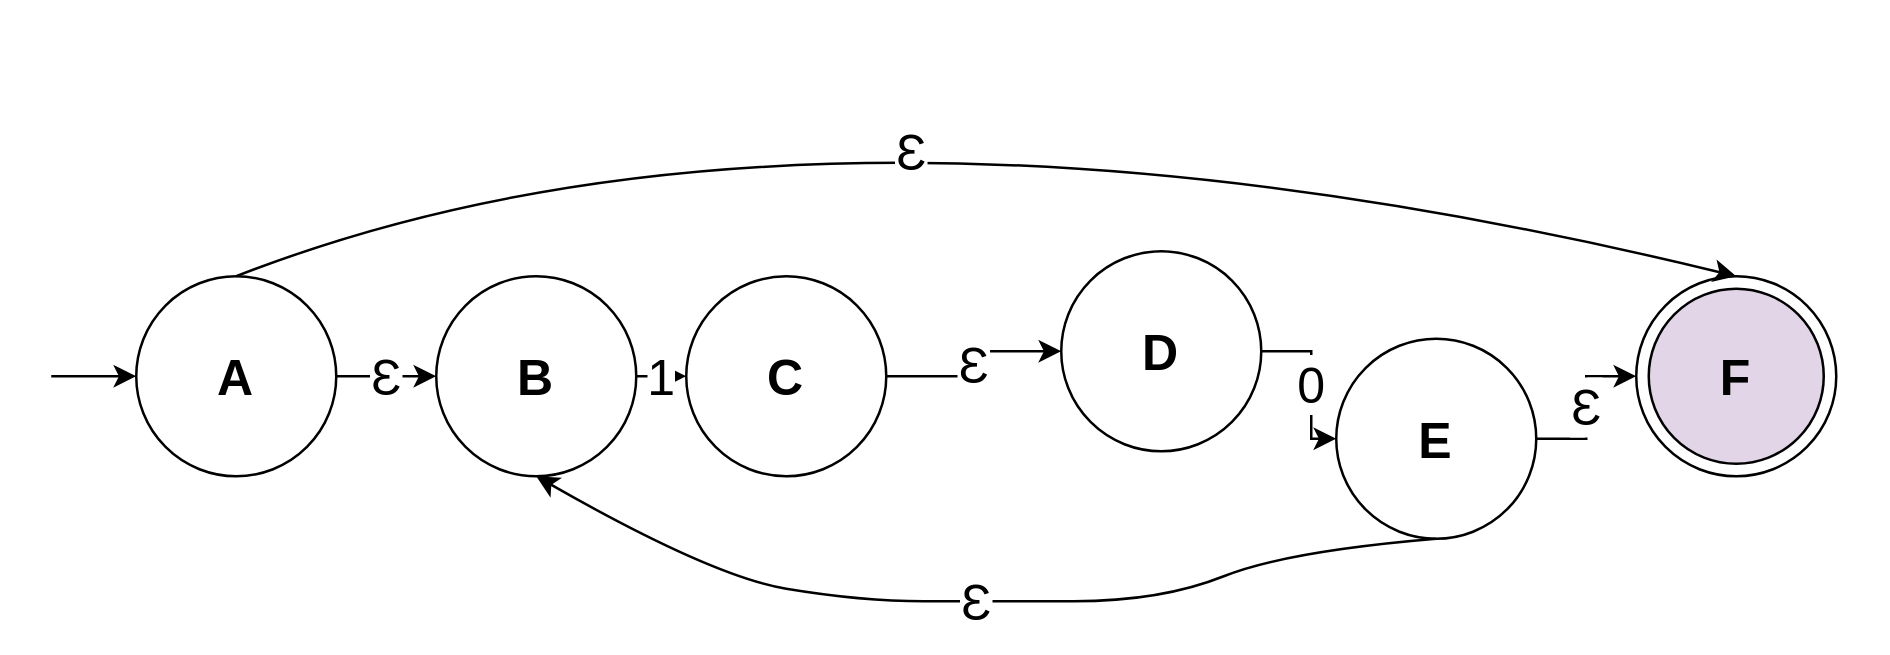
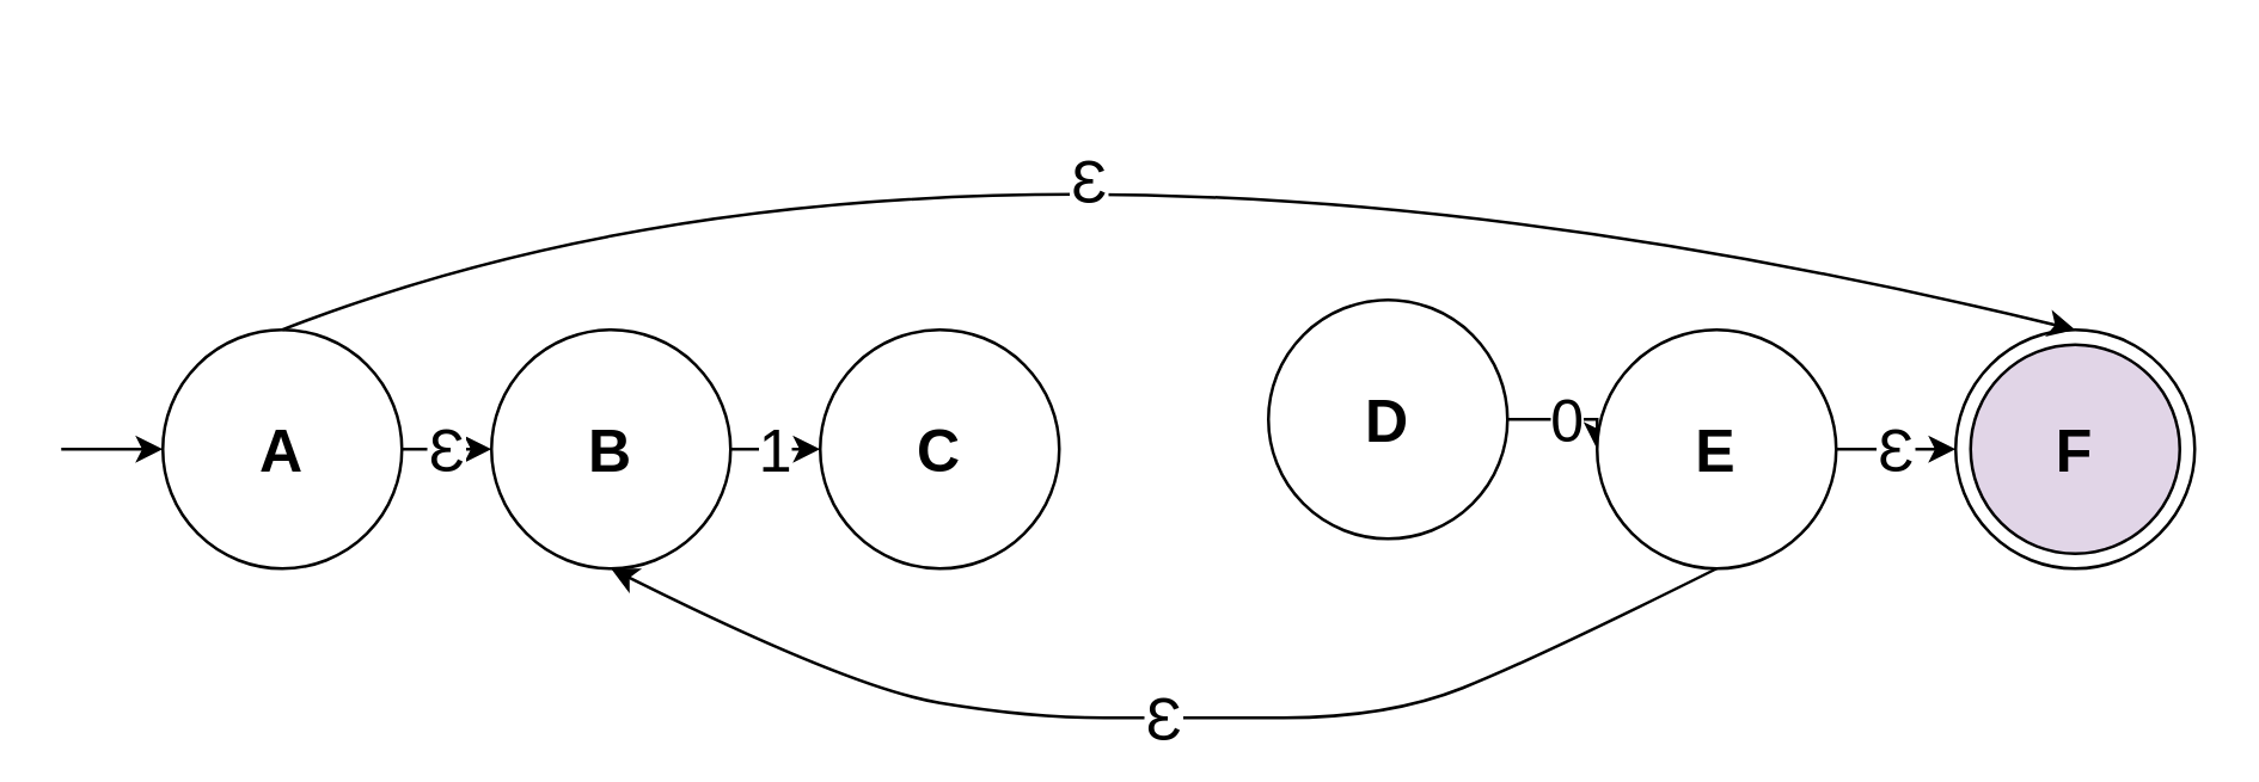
  <mxCell id="0" />
  <mxCell id="1" parent="0" />
  <mxCell id="2" value="&lt;meta charset=&quot;utf-8&quot; style=&quot;font-size: 20px;&quot;&gt;&lt;span class=&quot;js-about-item-abstr&quot; style=&quot;font-size: 20px;&quot;&gt;Ɛ&lt;/span&gt;" style="edgeStyle=orthogonalEdgeStyle;rounded=0;orthogonalLoop=1;jettySize=auto;html=1;entryX=0;entryY=0.5;entryDx=0;entryDy=0;fontSize=20;" parent="1" source="3" target="5" edge="1"><mxGeometry relative="1" as="geometry"><mxPoint as="offset" /></mxGeometry></mxCell>
  <mxCell id="3" value="A" style="ellipse;whiteSpace=wrap;html=1;aspect=fixed;fontStyle=1;fontSize=20;" parent="1" vertex="1"><mxGeometry x="54" y="110" width="80" height="80" as="geometry" /></mxCell>
  <mxCell id="4" value="1" style="edgeStyle=orthogonalEdgeStyle;rounded=0;orthogonalLoop=1;jettySize=auto;html=1;exitX=1;exitY=0.5;exitDx=0;exitDy=0;entryX=0;entryY=0.5;entryDx=0;entryDy=0;fontSize=20;" parent="1" source="5" target="7" edge="1"><mxGeometry relative="1" as="geometry"><mxPoint as="offset" /></mxGeometry></mxCell>
- <mxCell id="5" value="B" style="ellipse;whiteSpace=wrap;html=1;aspect=fixed;fontStyle=1;fontSize=20;" parent="1" vertex="1"><mxGeometry x="174" y="110" width="80" height="80" as="geometry" /></mxCell>
- <mxCell id="6" value="&lt;meta charset=&quot;utf-8&quot; style=&quot;font-size: 20px;&quot;&gt;&lt;span class=&quot;js-about-item-abstr&quot; style=&quot;font-size: 20px;&quot;&gt;Ɛ&lt;/span&gt;" style="edgeStyle=orthogonalEdgeStyle;rounded=0;orthogonalLoop=1;jettySize=auto;html=1;exitX=1;exitY=0.5;exitDx=0;exitDy=0;fontSize=20;" parent="1" source="7" target="9" edge="1"><mxGeometry relative="1" as="geometry" /></mxCell>
+ <mxCell id="5" value="B" style="ellipse;whiteSpace=wrap;html=1;aspect=fixed;fontStyle=1;fontSize=20;" parent="1" vertex="1"><mxGeometry x="164" y="110" width="80" height="80" as="geometry" /></mxCell>
  <mxCell id="7" value="C" style="ellipse;whiteSpace=wrap;html=1;aspect=fixed;fontStyle=1;fontSize=20;" parent="1" vertex="1"><mxGeometry x="274" y="110" width="80" height="80" as="geometry" /></mxCell>
  <mxCell id="8" value="0" style="edgeStyle=orthogonalEdgeStyle;rounded=0;orthogonalLoop=1;jettySize=auto;html=1;exitX=1;exitY=0.5;exitDx=0;exitDy=0;entryX=0;entryY=0.5;entryDx=0;entryDy=0;fontSize=20;" parent="1" source="9" target="11" edge="1"><mxGeometry relative="1" as="geometry" /></mxCell>
  <mxCell id="9" value="D" style="ellipse;whiteSpace=wrap;html=1;aspect=fixed;fontStyle=1;fontSize=20;" parent="1" vertex="1"><mxGeometry x="424" y="100" width="80" height="80" as="geometry" /></mxCell>
  <mxCell id="10" value="&lt;meta charset=&quot;utf-8&quot; style=&quot;font-size: 20px;&quot;&gt;&lt;span class=&quot;js-about-item-abstr&quot; style=&quot;font-size: 20px;&quot;&gt;Ɛ&lt;/span&gt;" style="edgeStyle=orthogonalEdgeStyle;rounded=0;orthogonalLoop=1;jettySize=auto;html=1;exitX=1;exitY=0.5;exitDx=0;exitDy=0;entryX=0;entryY=0.5;entryDx=0;entryDy=0;fontSize=20;" parent="1" source="11" target="12" edge="1"><mxGeometry relative="1" as="geometry" /></mxCell>
- <mxCell id="11" value="E" style="ellipse;whiteSpace=wrap;html=1;aspect=fixed;fontStyle=1;fontSize=20;" parent="1" vertex="1"><mxGeometry x="534" y="135" width="80" height="80" as="geometry" /></mxCell>
+ <mxCell id="11" value="E" style="ellipse;whiteSpace=wrap;html=1;aspect=fixed;fontStyle=1;fontSize=20;" parent="1" vertex="1"><mxGeometry x="534" y="110" width="80" height="80" as="geometry" /></mxCell>
  <mxCell id="12" value="6" style="ellipse;whiteSpace=wrap;html=1;aspect=fixed;fontStyle=1;fontSize=20;" parent="1" vertex="1"><mxGeometry x="654" y="110" width="80" height="80" as="geometry" /></mxCell>
  <mxCell id="13" value="&lt;meta charset=&quot;utf-8&quot; style=&quot;font-size: 20px;&quot;&gt;&lt;span class=&quot;js-about-item-abstr&quot; style=&quot;font-size: 20px;&quot;&gt;Ɛ&lt;/span&gt;" style="curved=1;endArrow=classic;html=1;exitX=0.5;exitY=0;exitDx=0;exitDy=0;entryX=0.5;entryY=0;entryDx=0;entryDy=0;fontSize=20;" parent="1" source="3" target="12" edge="1"><mxGeometry x="-0.059" y="-29" width="50" height="50" relative="1" as="geometry"><mxPoint x="224" y="70" as="sourcePoint" /><mxPoint x="274" y="20" as="targetPoint" /><Array as="points"><mxPoint x="324" y="20" /></Array><mxPoint as="offset" /></mxGeometry></mxCell>
  <mxCell id="14" value="&lt;meta charset=&quot;utf-8&quot; style=&quot;font-size: 20px;&quot;&gt;&lt;span class=&quot;js-about-item-abstr&quot; style=&quot;font-size: 20px;&quot;&gt;Ɛ&lt;/span&gt;" style="curved=1;endArrow=classic;html=1;exitX=0.5;exitY=1;exitDx=0;exitDy=0;entryX=0.5;entryY=1;entryDx=0;entryDy=0;fontSize=20;" parent="1" source="11" target="5" edge="1"><mxGeometry width="50" height="50" relative="1" as="geometry"><mxPoint x="374" y="280" as="sourcePoint" /><mxPoint x="424" y="230" as="targetPoint" /><Array as="points"><mxPoint x="514" y="220" /><mxPoint x="464" y="240" /><mxPoint x="394" y="240" /><mxPoint x="344" y="240" /><mxPoint x="284" y="230" /></Array></mxGeometry></mxCell>
  <mxCell id="15" value="F" style="ellipse;whiteSpace=wrap;html=1;aspect=fixed;fontSize=20;fontStyle=1;fillColor=#e1d5e7;" parent="1" vertex="1"><mxGeometry x="659" y="115" width="70" height="70" as="geometry" /></mxCell>
  <mxCell id="16" value="" style="endArrow=classic;html=1;entryX=0;entryY=0.5;entryDx=0;entryDy=0;fontSize=20;" parent="1" target="3" edge="1"><mxGeometry width="50" height="50" relative="1" as="geometry"><mxPoint x="20" y="150" as="sourcePoint" /><mxPoint x="390" y="260" as="targetPoint" /></mxGeometry></mxCell>
